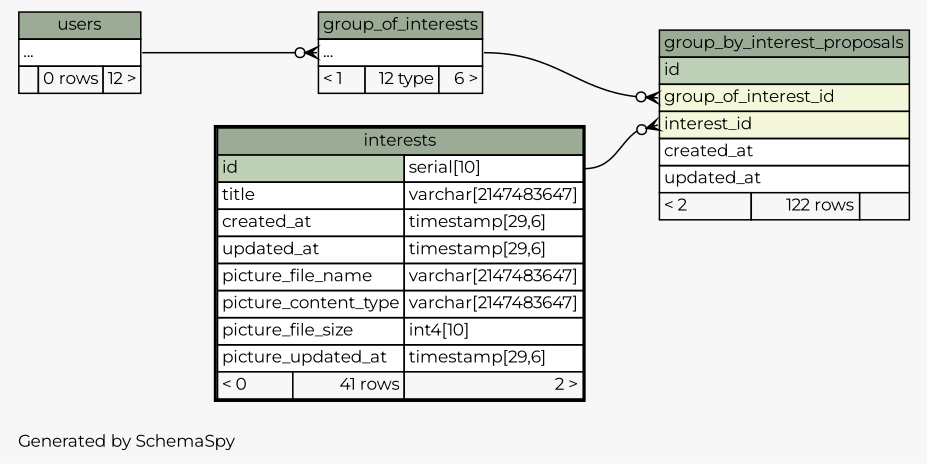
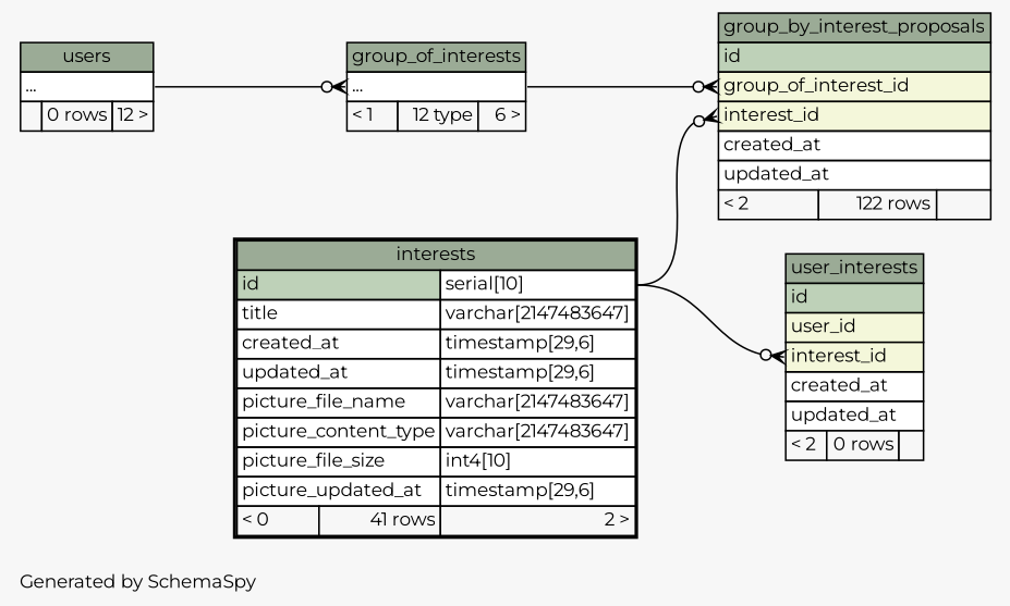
  digraph {
    bgcolor="#f7f7f7"
    fontname=Montserrat
    fontsize=11
    label="\nGenerated by SchemaSpy"
    labeljust=l
    nodesep=0.18
    rankdir=RL
    ranksep=0.46
    node [fontname=Montserrat fontsize=11 shape=plaintext]
    edge [arrowhead=none arrowsize=0.8 arrowtail=crowodot dir=back fontname=Montserrat headport="elipses:e" tailport="interest_id:w"]
    n1 [label=<     <TABLE BORDER="0" CELLBORDER="1" CELLSPACING="0" BGCOLOR="#ffffff">       <TR><TD COLSPAN="3" BGCOLOR="#9bab96" ALIGN="CENTER">group_by_interest_proposals</TD></TR>       <TR><TD PORT="id" COLSPAN="3" BGCOLOR="#bed1b8" ALIGN="LEFT">id</TD></TR>       <TR><TD PORT="group_of_interest_id" COLSPAN="3" BGCOLOR="#f4f7da" ALIGN="LEFT">group_of_interest_id</TD></TR>       <TR><TD PORT="interest_id" COLSPAN="3" BGCOLOR="#f4f7da" ALIGN="LEFT">interest_id</TD></TR>       <TR><TD PORT="created_at" COLSPAN="3" ALIGN="LEFT">created_at</TD></TR>       <TR><TD PORT="updated_at" COLSPAN="3" ALIGN="LEFT">updated_at</TD></TR>       <TR><TD ALIGN="LEFT" BGCOLOR="#f7f7f7">&lt; 2</TD><TD ALIGN="RIGHT" BGCOLOR="#f7f7f7">122 rows</TD><TD ALIGN="RIGHT" BGCOLOR="#f7f7f7">  </TD></TR>     </TABLE>>]
    n2 [label=<     <TABLE BORDER="0" CELLBORDER="1" CELLSPACING="0" BGCOLOR="#ffffff">       <TR><TD COLSPAN="3" BGCOLOR="#9bab96" ALIGN="CENTER">group_of_interests</TD></TR>       <TR><TD PORT="elipses" COLSPAN="3" ALIGN="LEFT">...</TD></TR>       <TR><TD ALIGN="LEFT" BGCOLOR="#f7f7f7">&lt; 1</TD><TD ALIGN="RIGHT" BGCOLOR="#f7f7f7">12 type</TD><TD ALIGN="RIGHT" BGCOLOR="#f7f7f7">6 &gt;</TD></TR>     </TABLE>>]
    n3 [label=<     <TABLE BORDER="2" CELLBORDER="1" CELLSPACING="0" BGCOLOR="#ffffff">       <TR><TD COLSPAN="3" BGCOLOR="#9bab96" ALIGN="CENTER">interests</TD></TR>       <TR><TD PORT="id" COLSPAN="2" BGCOLOR="#bed1b8" ALIGN="LEFT">id</TD><TD PORT="id.type" ALIGN="LEFT">serial[10]</TD></TR>       <TR><TD PORT="title" COLSPAN="2" ALIGN="LEFT">title</TD><TD PORT="title.type" ALIGN="LEFT">varchar[2147483647]</TD></TR>       <TR><TD PORT="created_at" COLSPAN="2" ALIGN="LEFT">created_at</TD><TD PORT="created_at.type" ALIGN="LEFT">timestamp[29,6]</TD></TR>       <TR><TD PORT="updated_at" COLSPAN="2" ALIGN="LEFT">updated_at</TD><TD PORT="updated_at.type" ALIGN="LEFT">timestamp[29,6]</TD></TR>       <TR><TD PORT="picture_file_name" COLSPAN="2" ALIGN="LEFT">picture_file_name</TD><TD PORT="picture_file_name.type" ALIGN="LEFT">varchar[2147483647]</TD></TR>       <TR><TD PORT="picture_content_type" COLSPAN="2" ALIGN="LEFT">picture_content_type</TD><TD PORT="picture_content_type.type" ALIGN="LEFT">varchar[2147483647]</TD></TR>       <TR><TD PORT="picture_file_size" COLSPAN="2" ALIGN="LEFT">picture_file_size</TD><TD PORT="picture_file_size.type" ALIGN="LEFT">int4[10]</TD></TR>       <TR><TD PORT="picture_updated_at" COLSPAN="2" ALIGN="LEFT">picture_updated_at</TD><TD PORT="picture_updated_at.type" ALIGN="LEFT">timestamp[29,6]</TD></TR>       <TR><TD ALIGN="LEFT" BGCOLOR="#f7f7f7">&lt; 0</TD><TD ALIGN="RIGHT" BGCOLOR="#f7f7f7">41 rows</TD><TD ALIGN="RIGHT" BGCOLOR="#f7f7f7">2 &gt;</TD></TR>     </TABLE>>]
    n4 [label=<     <TABLE BORDER="0" CELLBORDER="1" CELLSPACING="0" BGCOLOR="#ffffff">       <TR><TD COLSPAN="3" BGCOLOR="#9bab96" ALIGN="CENTER">users</TD></TR>       <TR><TD PORT="elipses" COLSPAN="3" ALIGN="LEFT">...</TD></TR>       <TR><TD ALIGN="LEFT" BGCOLOR="#f7f7f7">  </TD><TD ALIGN="RIGHT" BGCOLOR="#f7f7f7">0 rows</TD><TD ALIGN="RIGHT" BGCOLOR="#f7f7f7">12 &gt;</TD></TR>     </TABLE>>]
+   n5 [label=<     <TABLE BORDER="0" CELLBORDER="1" CELLSPACING="0" BGCOLOR="#ffffff">       <TR><TD COLSPAN="3" BGCOLOR="#9bab96" ALIGN="CENTER">user_interests</TD></TR>       <TR><TD PORT="id" COLSPAN="3" BGCOLOR="#bed1b8" ALIGN="LEFT">id</TD></TR>       <TR><TD PORT="user_id" COLSPAN="3" BGCOLOR="#f4f7da" ALIGN="LEFT">user_id</TD></TR>       <TR><TD PORT="interest_id" COLSPAN="3" BGCOLOR="#f4f7da" ALIGN="LEFT">interest_id</TD></TR>       <TR><TD PORT="created_at" COLSPAN="3" ALIGN="LEFT">created_at</TD></TR>       <TR><TD PORT="updated_at" COLSPAN="3" ALIGN="LEFT">updated_at</TD></TR>       <TR><TD ALIGN="LEFT" BGCOLOR="#f7f7f7">&lt; 2</TD><TD ALIGN="RIGHT" BGCOLOR="#f7f7f7">0 rows</TD><TD ALIGN="RIGHT" BGCOLOR="#f7f7f7">  </TD></TR>     </TABLE>>]
    n1 -> n2 [tailport="group_of_interest_id:w"]
    n1 -> n3 [headport="id.type:e"]
    n2 -> n4 [tailport="elipses:w"]
+   n5 -> n3 [headport="id.type:e"]
  }
